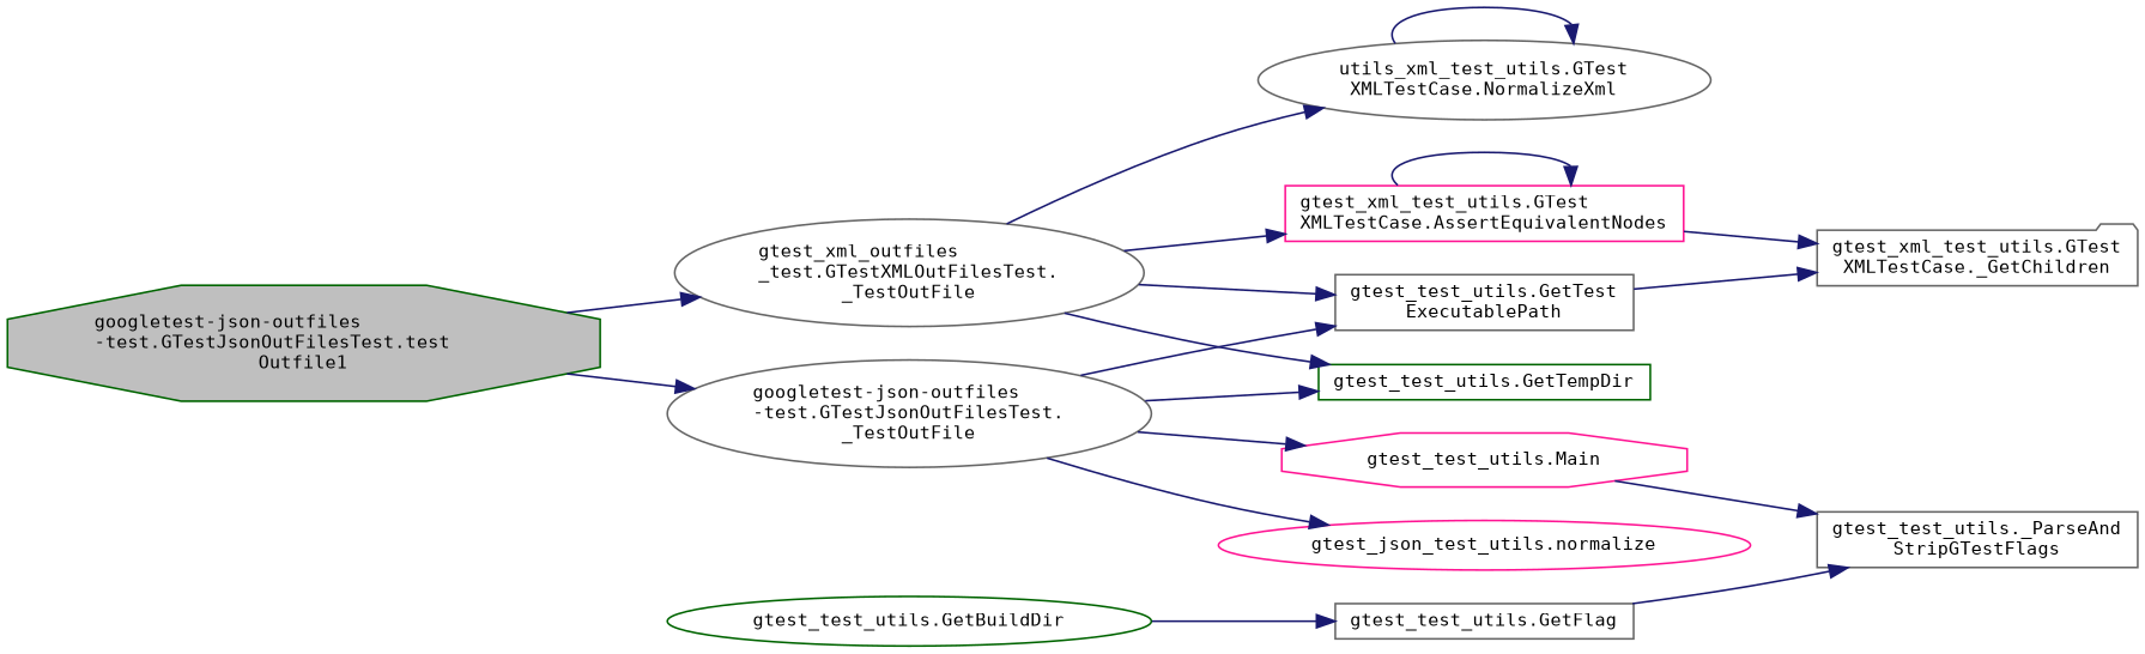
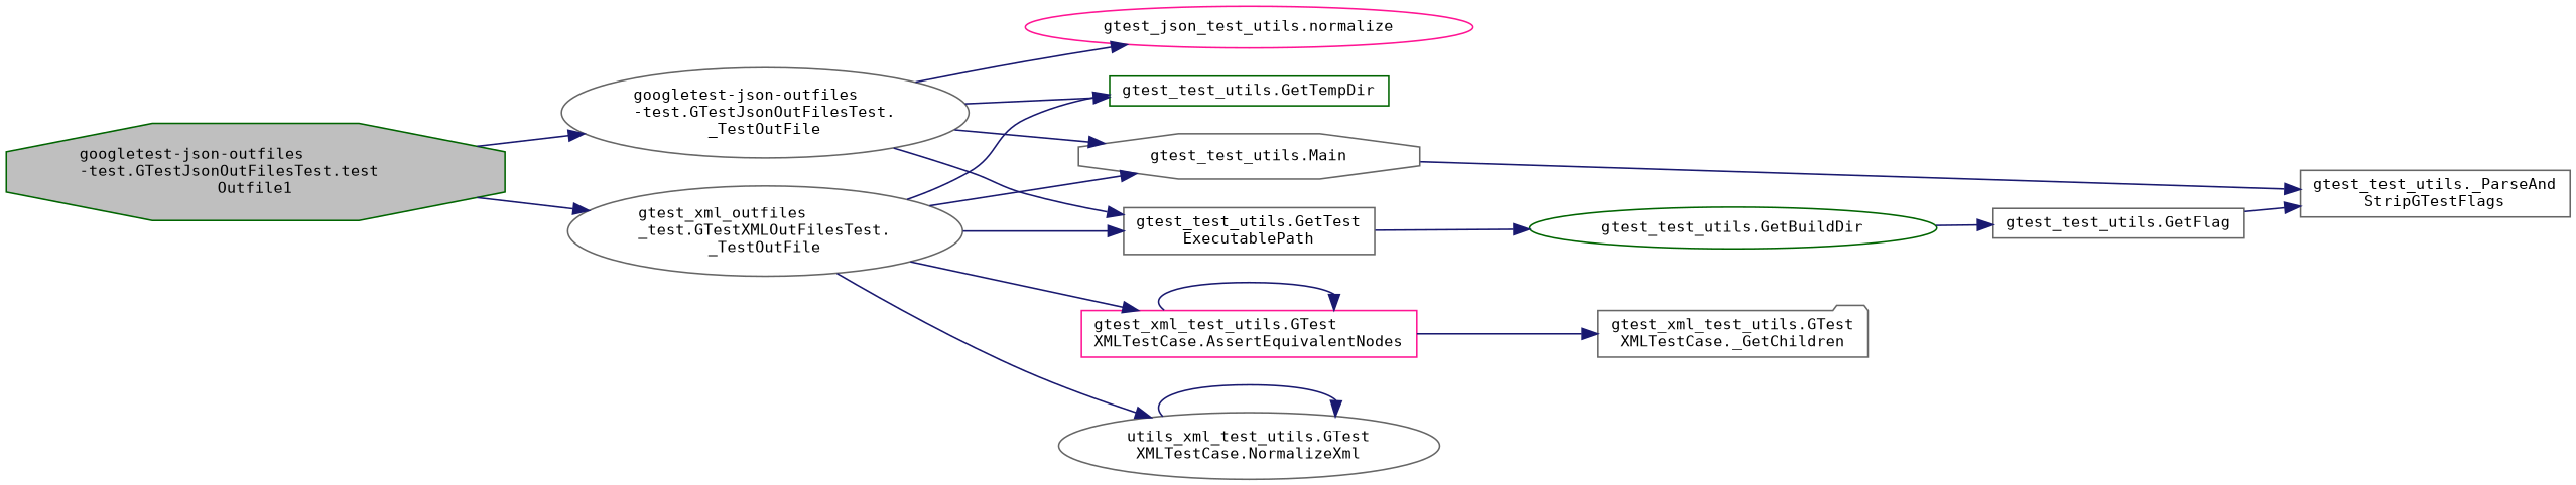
  digraph {
    fontname="DejaVu Sans Mono"
    rankdir=LR
    node [color=gray40 fontname="DejaVu Sans Mono" fontsize=10 shape=ellipse]
    edge [color=midnightblue fontname="DejaVu Sans Mono" fontsize=10 labelfontname=Helvetica labelfontsize=10 style=solid]
    n1 [color=darkgreen fillcolor=grey75 fontcolor=black height=0.2 label="googletest-json-outfiles\l-test.GTestJsonOutFilesTest.test\lOutfile1" shape=octagon style=filled width=0.4]
    n2 [height=0.2 label="googletest-json-outfiles\l-test.GTestJsonOutFilesTest.\l_TestOutFile" width=0.4]
    n3 [height=0.2 label="gtest_xml_outfiles\l_test.GTestXMLOutFilesTest.\l_TestOutFile" width=0.4]
    n4 [color=darkgreen height=0.2 label="gtest_test_utils.GetTempDir" shape=box width=0.4]
    n5 [height=0.2 label="gtest_test_utils.GetTest\lExecutablePath" shape=box width=0.4]
-   n6 [color=deeppink height=0.2 label="gtest_test_utils.Main" shape=octagon width=0.4]
+   n6 [height=0.2 label="gtest_test_utils.Main" shape=octagon width=0.4]
    n7 [color=deeppink height=0.2 label="gtest_json_test_utils.normalize" width=0.4]
    n8 [color=deeppink height=0.2 label="gtest_xml_test_utils.GTest\lXMLTestCase.AssertEquivalentNodes" shape=box width=0.4]
    n9 [height=0.2 label="utils_xml_test_utils.GTest\lXMLTestCase.NormalizeXml" width=0.4]
    n10 [color=darkgreen height=0.2 label="gtest_test_utils.GetBuildDir" width=0.4]
    n11 [height=0.2 label="gtest_test_utils._ParseAnd\lStripGTestFlags" shape=box width=0.4]
    n12 [height=0.2 label="gtest_test_utils.GetFlag" shape=box width=0.4]
    n13 [height=0.2 label="gtest_xml_test_utils.GTest\lXMLTestCase._GetChildren" shape=folder width=0.4]
    n1 -> n2
    n1 -> n3
    n2 -> n4
    n2 -> n5
    n2 -> n6
    n2 -> n7
    n3 -> n4
    n3 -> n5
+   n3 -> n6
    n3 -> n8
    n3 -> n9
-   n5 -> n13
+   n5 -> n10
    n6 -> n11
    n8 -> n8
    n8 -> n13
    n9 -> n9
    n10 -> n12
    n12 -> n11
  }
